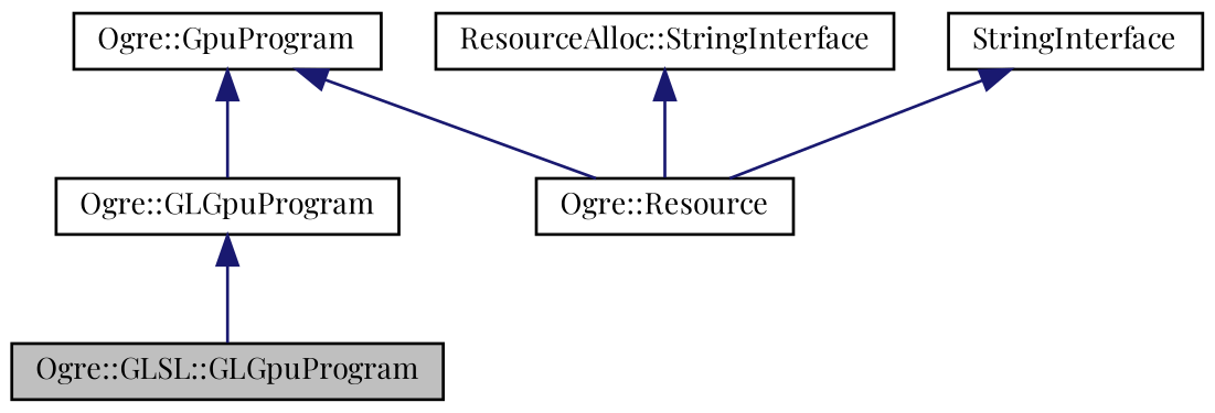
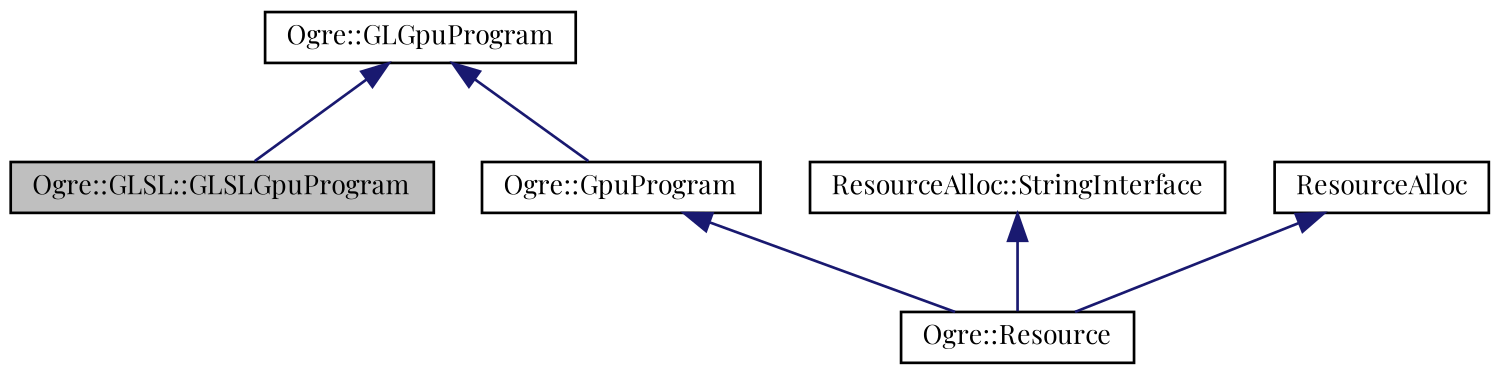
  digraph {
    fontname="Playfair Display"
    node [color=black fontname="Playfair Display" fontsize=10 shape=record]
    edge [color=midnightblue dir=back fontname="Playfair Display" fontsize=10 labelfontname=Helvetica labelfontsize=10 style=solid]
-   n1 [fillcolor=grey75 fontcolor=black height=0.2 label="Ogre::GLSL::GLGpuProgram" style=filled width=0.4]
+   n1 [fillcolor=grey75 fontcolor=black height=0.2 label="Ogre::GLSL::GLSLGpuProgram" style=filled width=0.4]
    n2 [height=0.2 label="Ogre::GLGpuProgram" width=0.4]
    n3 [height=0.2 label="Ogre::GpuProgram" width=0.4]
    n4 [height=0.2 label="Ogre::Resource" width=0.4]
    n5 [height=0.2 label="ResourceAlloc::StringInterface" width=0.4]
-   n6 [height=0.2 label=StringInterface width=0.4]
+   n6 [height=0.2 label=ResourceAlloc width=0.4]
    n2 -> n1
-   n3 -> n2
+   n2 -> n3
    n3 -> n4
    n5 -> n4
    n6 -> n4
  }
